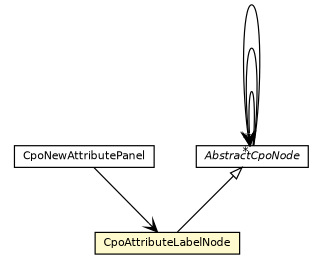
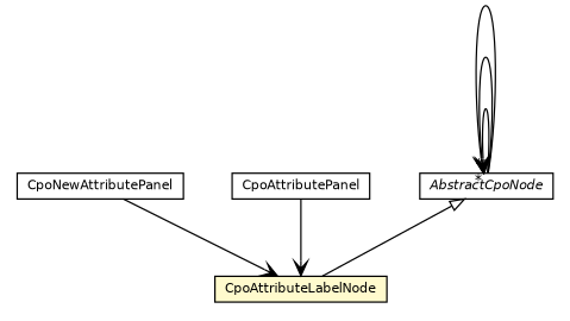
  digraph {
    nodesep=0.25
    ranksep=0.5
    node [fontcolor=black fontname=Helvetica fontsize=9.0 shape=plaintext]
    edge [arrowhead=open color=black fontcolor=black fontname=Helvetica fontsize=10.0 headport=p labelfontname=Helvetica labelfontsize=10 tailport=p]
    n1 [label=<<table title="org.synchronoss.cpo.util.CpoNewAttributePanel" border="0" cellborder="1" cellspacing="0" cellpadding="2" port="p" href="./CpoNewAttributePanel.html"> 		<tr><td><table border="0" cellspacing="0" cellpadding="1"> <tr><td align="center" balign="center"> CpoNewAttributePanel </td></tr> 		</table></td></tr> 		</table>>]
    n2 [label=<<table title="org.synchronoss.cpo.util.CpoAttributeLabelNode" border="0" cellborder="1" cellspacing="0" cellpadding="2" port="p" bgcolor="lemonChiffon" href="./CpoAttributeLabelNode.html"> 		<tr><td><table border="0" cellspacing="0" cellpadding="1"> <tr><td align="center" balign="center"> CpoAttributeLabelNode </td></tr> 		</table></td></tr> 		</table>>]
+   n3 [label=<<table title="org.synchronoss.cpo.util.CpoAttributePanel" border="0" cellborder="1" cellspacing="0" cellpadding="2" port="p" href="./CpoAttributePanel.html"> 		<tr><td><table border="0" cellspacing="0" cellpadding="1"> <tr><td align="center" balign="center"> CpoAttributePanel </td></tr> 		</table></td></tr> 		</table>>]
    n4 [label=<<table title="org.synchronoss.cpo.util.AbstractCpoNode" border="0" cellborder="1" cellspacing="0" cellpadding="2" port="p" href="./AbstractCpoNode.html"> 		<tr><td><table border="0" cellspacing="0" cellpadding="1"> <tr><td align="center" balign="center"><font face="Helvetica-Oblique"> AbstractCpoNode </font></td></tr> 		</table></td></tr> 		</table>>]
    n1 -> n2
+   n3 -> n2
    n4 -> n2 [arrowtail=empty dir=back fontsize=10 arrowhead="" color="" fontcolor=""]
    n4 -> n4 [headlabel="*"]
    n4 -> n4 [headlabel="*"]
    n4 -> n4 [headlabel="*"]
  }
